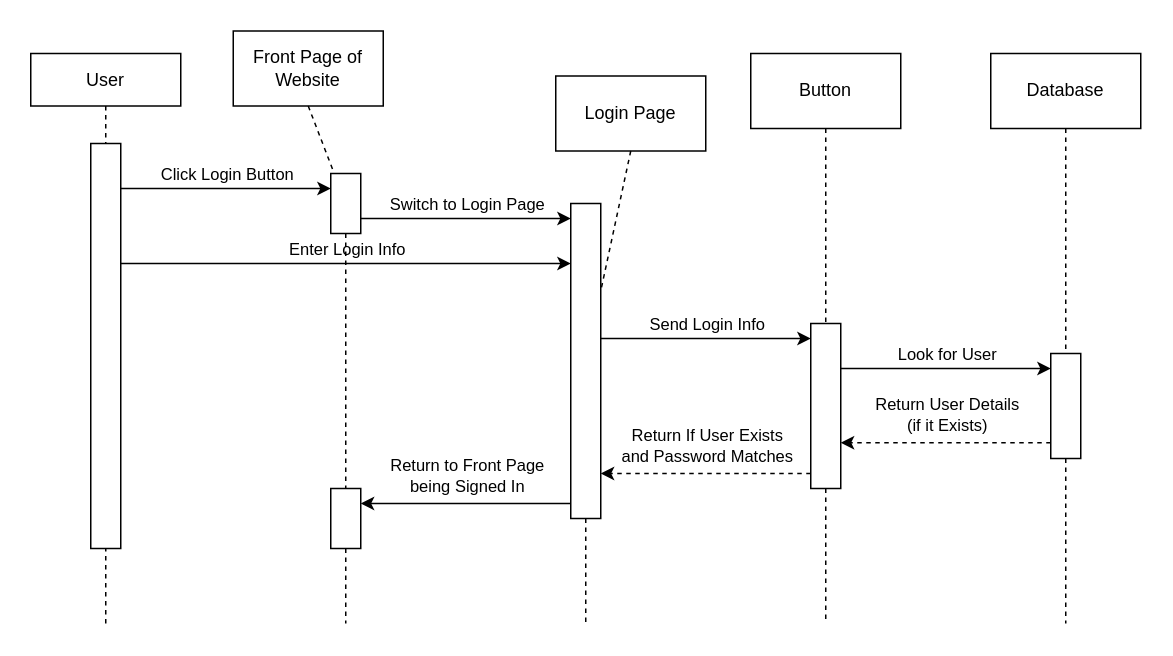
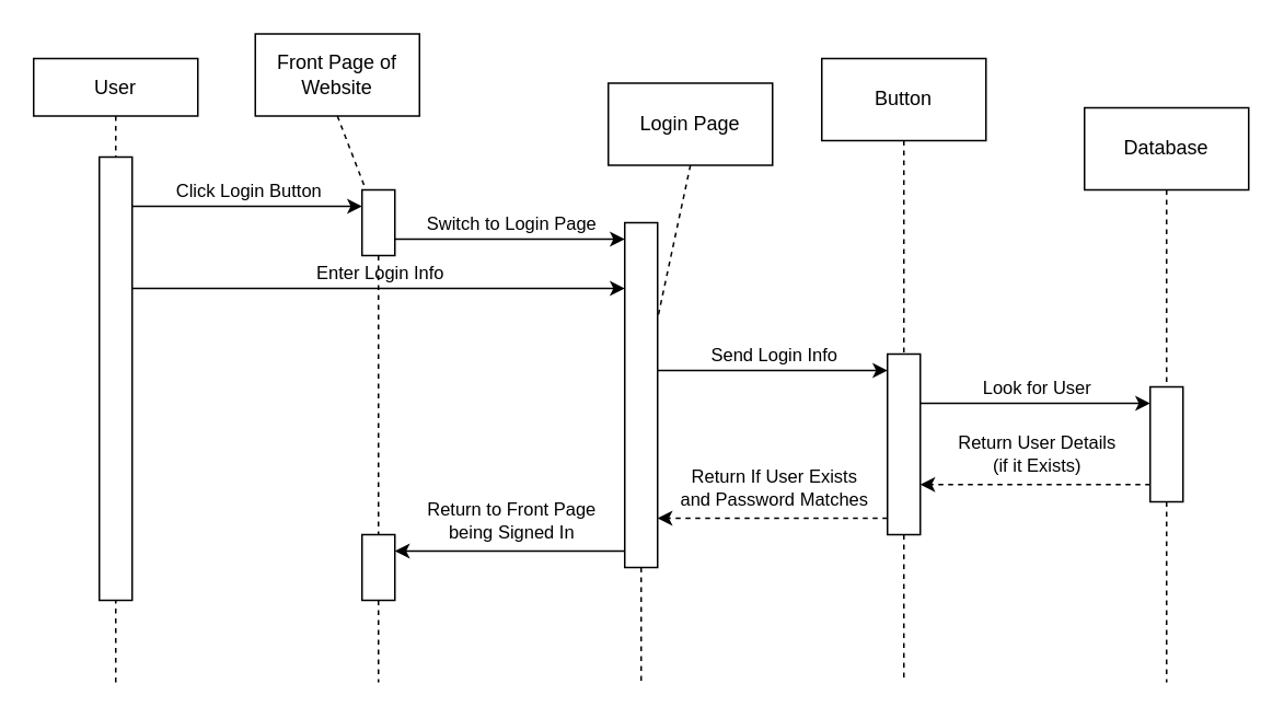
  <mxCell id="0" />
  <mxCell id="1" parent="0" />
  <mxCell id="2" style="edgeStyle=none;html=1;exitX=0.5;exitY=1;exitDx=0;exitDy=0;endArrow=none;endFill=0;dashed=1;" parent="1" source="3" edge="1"><mxGeometry relative="1" as="geometry"><mxPoint x="70" y="415" as="targetPoint" /></mxGeometry></mxCell>
  <mxCell id="3" value="User" style="whiteSpace=wrap;html=1;" parent="1" vertex="1"><mxGeometry x="20" y="35" width="100" height="35" as="geometry" /></mxCell>
  <mxCell id="4" style="edgeStyle=none;html=1;exitX=0.5;exitY=1;exitDx=0;exitDy=0;endArrow=none;endFill=0;dashed=1;" parent="1" source="26" edge="1"><mxGeometry relative="1" as="geometry"><mxPoint x="230" y="415" as="targetPoint" /></mxGeometry></mxCell>
  <mxCell id="5" value="Front Page of Website" style="whiteSpace=wrap;html=1;" parent="1" vertex="1"><mxGeometry x="155" y="20" width="100" height="50" as="geometry" /></mxCell>
  <mxCell id="6" style="edgeStyle=none;html=1;exitX=0.5;exitY=1;exitDx=0;exitDy=0;endArrow=none;endFill=0;dashed=1;" parent="1" source="18" edge="1"><mxGeometry relative="1" as="geometry"><mxPoint x="390" y="415" as="targetPoint" /></mxGeometry></mxCell>
  <mxCell id="7" value="Login Page" style="whiteSpace=wrap;html=1;" parent="1" vertex="1"><mxGeometry x="370" y="50" width="100" height="50" as="geometry" /></mxCell>
  <mxCell id="8" style="edgeStyle=none;html=1;exitX=0.5;exitY=1;exitDx=0;exitDy=0;endArrow=none;endFill=0;dashed=1;" parent="1" source="24" edge="1"><mxGeometry relative="1" as="geometry"><mxPoint x="550" y="415" as="targetPoint" /></mxGeometry></mxCell>
  <mxCell id="9" value="Button" style="whiteSpace=wrap;html=1;" parent="1" vertex="1"><mxGeometry x="500" y="35" width="100" height="50" as="geometry" /></mxCell>
  <mxCell id="10" style="edgeStyle=none;html=1;exitX=0.5;exitY=1;exitDx=0;exitDy=0;endArrow=none;endFill=0;dashed=1;" parent="1" source="30" edge="1"><mxGeometry relative="1" as="geometry"><mxPoint x="710" y="415" as="targetPoint" /></mxGeometry></mxCell>
- <mxCell id="11" value="Database" style="whiteSpace=wrap;html=1;" parent="1" vertex="1"><mxGeometry x="660" y="35" width="100" height="50" as="geometry" /></mxCell>
+ <mxCell id="11" value="Database" style="whiteSpace=wrap;html=1;" parent="1" vertex="1"><mxGeometry x="660" y="65" width="100" height="50" as="geometry" /></mxCell>
  <mxCell id="12" value="" style="whiteSpace=wrap;html=1;" parent="1" vertex="1"><mxGeometry x="60" y="95" width="20" height="270" as="geometry" /></mxCell>
  <mxCell id="13" value="" style="edgeStyle=none;html=1;exitX=0.5;exitY=1;exitDx=0;exitDy=0;endArrow=none;endFill=0;dashed=1;" edge="1" parent="1" source="5" target="14"><mxGeometry relative="1" as="geometry"><mxPoint x="230" y="415" as="targetPoint" /><mxPoint x="230" y="85" as="sourcePoint" /></mxGeometry></mxCell>
  <mxCell id="14" value="" style="whiteSpace=wrap;html=1;" vertex="1" parent="1"><mxGeometry x="220" y="115" width="20" height="40" as="geometry" /></mxCell>
  <mxCell id="15" value="" style="edgeStyle=none;orthogonalLoop=1;jettySize=auto;html=1;entryX=0;entryY=0.25;entryDx=0;entryDy=0;" edge="1" parent="1" target="14"><mxGeometry width="80" relative="1" as="geometry"><mxPoint x="80" y="125" as="sourcePoint" /><mxPoint x="160" y="125" as="targetPoint" /><Array as="points" /></mxGeometry></mxCell>
  <mxCell id="16" value="Click Login Button" style="edgeLabel;html=1;align=center;verticalAlign=middle;resizable=0;points=[];" vertex="1" connectable="0" parent="15"><mxGeometry x="0.135" relative="1" as="geometry"><mxPoint x="-9" y="-10" as="offset" /></mxGeometry></mxCell>
  <mxCell id="17" value="" style="edgeStyle=none;html=1;exitX=0.5;exitY=1;exitDx=0;exitDy=0;endArrow=none;endFill=0;dashed=1;" edge="1" parent="1" source="7" target="18"><mxGeometry relative="1" as="geometry"><mxPoint x="390" y="415" as="targetPoint" /><mxPoint x="390" y="85" as="sourcePoint" /></mxGeometry></mxCell>
  <mxCell id="18" value="" style="whiteSpace=wrap;html=1;" vertex="1" parent="1"><mxGeometry x="380" y="135" width="20" height="210" as="geometry" /></mxCell>
  <mxCell id="19" value="" style="edgeStyle=none;orthogonalLoop=1;jettySize=auto;html=1;entryX=0;entryY=0.25;entryDx=0;entryDy=0;" edge="1" parent="1"><mxGeometry width="80" relative="1" as="geometry"><mxPoint x="240" y="145" as="sourcePoint" /><mxPoint x="380" y="145" as="targetPoint" /><Array as="points" /></mxGeometry></mxCell>
  <mxCell id="20" value="Switch to Login Page" style="edgeLabel;html=1;align=center;verticalAlign=middle;resizable=0;points=[];" vertex="1" connectable="0" parent="19"><mxGeometry x="0.135" relative="1" as="geometry"><mxPoint x="-9" y="-10" as="offset" /></mxGeometry></mxCell>
  <mxCell id="21" value="" style="edgeStyle=none;orthogonalLoop=1;jettySize=auto;html=1;entryX=0.5;entryY=0.25;entryDx=0;entryDy=0;entryPerimeter=0;" edge="1" parent="1"><mxGeometry width="80" relative="1" as="geometry"><mxPoint x="80" y="175" as="sourcePoint" /><mxPoint x="380" y="175" as="targetPoint" /><Array as="points" /></mxGeometry></mxCell>
  <mxCell id="22" value="Enter Login Info" style="edgeLabel;html=1;align=center;verticalAlign=middle;resizable=0;points=[];" vertex="1" connectable="0" parent="21"><mxGeometry x="0.135" relative="1" as="geometry"><mxPoint x="-20" y="-10" as="offset" /></mxGeometry></mxCell>
  <mxCell id="23" value="" style="edgeStyle=none;html=1;exitX=0.5;exitY=1;exitDx=0;exitDy=0;endArrow=none;endFill=0;dashed=1;" edge="1" parent="1" source="9" target="24"><mxGeometry relative="1" as="geometry"><mxPoint x="550" y="415" as="targetPoint" /><mxPoint x="550" y="85" as="sourcePoint" /></mxGeometry></mxCell>
  <mxCell id="24" value="" style="whiteSpace=wrap;html=1;" vertex="1" parent="1"><mxGeometry x="540" y="215" width="20" height="110" as="geometry" /></mxCell>
  <mxCell id="25" value="" style="edgeStyle=none;html=1;exitX=0.5;exitY=1;exitDx=0;exitDy=0;endArrow=none;endFill=0;dashed=1;" edge="1" parent="1" source="14" target="26"><mxGeometry relative="1" as="geometry"><mxPoint x="230" y="415" as="targetPoint" /><mxPoint x="230" y="155" as="sourcePoint" /></mxGeometry></mxCell>
  <mxCell id="26" value="" style="whiteSpace=wrap;html=1;" vertex="1" parent="1"><mxGeometry x="220" y="325" width="20" height="40" as="geometry" /></mxCell>
  <mxCell id="27" value="" style="edgeStyle=none;orthogonalLoop=1;jettySize=auto;html=1;entryX=0;entryY=0.25;entryDx=0;entryDy=0;" edge="1" parent="1"><mxGeometry width="80" relative="1" as="geometry"><mxPoint x="400" y="225" as="sourcePoint" /><mxPoint x="540" y="225" as="targetPoint" /><Array as="points" /></mxGeometry></mxCell>
  <mxCell id="28" value="Send Login Info" style="edgeLabel;html=1;align=center;verticalAlign=middle;resizable=0;points=[];" vertex="1" connectable="0" parent="27"><mxGeometry x="0.135" relative="1" as="geometry"><mxPoint x="-9" y="-10" as="offset" /></mxGeometry></mxCell>
  <mxCell id="29" value="" style="edgeStyle=none;html=1;exitX=0.5;exitY=1;exitDx=0;exitDy=0;endArrow=none;endFill=0;dashed=1;" edge="1" parent="1" source="11" target="30"><mxGeometry relative="1" as="geometry"><mxPoint x="710" y="415" as="targetPoint" /><mxPoint x="710" y="85" as="sourcePoint" /></mxGeometry></mxCell>
  <mxCell id="30" value="" style="whiteSpace=wrap;html=1;" vertex="1" parent="1"><mxGeometry x="700" y="235" width="20" height="70" as="geometry" /></mxCell>
  <mxCell id="31" value="" style="edgeStyle=none;orthogonalLoop=1;jettySize=auto;html=1;entryX=0;entryY=0.25;entryDx=0;entryDy=0;" edge="1" parent="1"><mxGeometry width="80" relative="1" as="geometry"><mxPoint x="560" y="245" as="sourcePoint" /><mxPoint x="700" y="245" as="targetPoint" /><Array as="points" /></mxGeometry></mxCell>
  <mxCell id="32" value="Look for User" style="edgeLabel;html=1;align=center;verticalAlign=middle;resizable=0;points=[];" vertex="1" connectable="0" parent="31"><mxGeometry x="0.135" relative="1" as="geometry"><mxPoint x="-9" y="-10" as="offset" /></mxGeometry></mxCell>
  <mxCell id="33" value="" style="edgeStyle=none;orthogonalLoop=1;jettySize=auto;html=1;dashed=1;" edge="1" parent="1"><mxGeometry width="80" relative="1" as="geometry"><mxPoint x="700" y="294.47" as="sourcePoint" /><mxPoint x="560" y="294.47" as="targetPoint" /><Array as="points" /></mxGeometry></mxCell>
  <mxCell id="34" value="Return User Details&lt;div&gt;(if it Exists)&lt;/div&gt;" style="edgeLabel;html=1;align=center;verticalAlign=middle;resizable=0;points=[];" vertex="1" connectable="0" parent="33"><mxGeometry x="0.135" relative="1" as="geometry"><mxPoint x="9" y="-19" as="offset" /></mxGeometry></mxCell>
  <mxCell id="35" value="" style="edgeStyle=none;orthogonalLoop=1;jettySize=auto;html=1;dashed=1;" edge="1" parent="1"><mxGeometry width="80" relative="1" as="geometry"><mxPoint x="540" y="315" as="sourcePoint" /><mxPoint x="400" y="315" as="targetPoint" /><Array as="points" /></mxGeometry></mxCell>
  <mxCell id="36" value="Return If User Exists&lt;div&gt;and Password Matches&lt;/div&gt;" style="edgeLabel;html=1;align=center;verticalAlign=middle;resizable=0;points=[];" vertex="1" connectable="0" parent="35"><mxGeometry x="0.135" relative="1" as="geometry"><mxPoint x="9" y="-19" as="offset" /></mxGeometry></mxCell>
  <mxCell id="37" value="" style="edgeStyle=none;orthogonalLoop=1;jettySize=auto;html=1;" edge="1" parent="1"><mxGeometry width="80" relative="1" as="geometry"><mxPoint x="380" y="335" as="sourcePoint" /><mxPoint x="240" y="335" as="targetPoint" /><Array as="points" /></mxGeometry></mxCell>
  <mxCell id="38" value="Return to Front Page&lt;div&gt;being Signed In&lt;br&gt;&lt;/div&gt;" style="edgeLabel;html=1;align=center;verticalAlign=middle;resizable=0;points=[];" vertex="1" connectable="0" parent="37"><mxGeometry x="0.135" relative="1" as="geometry"><mxPoint x="9" y="-19" as="offset" /></mxGeometry></mxCell>
